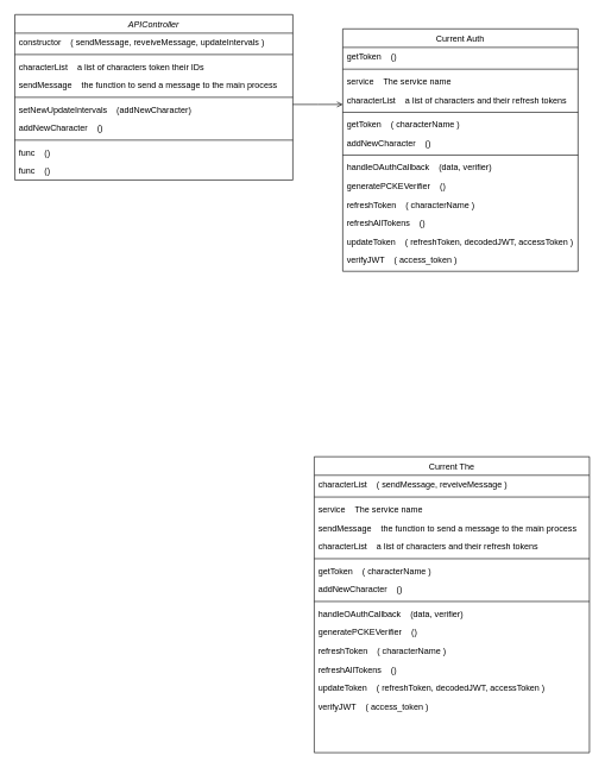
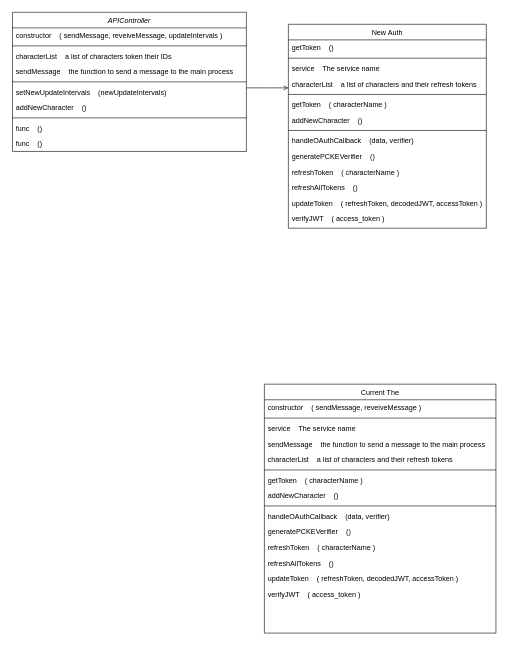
  <mxCell id="0" />
  <mxCell id="1" parent="0" />
  <mxCell id="2" value="APIController" style="swimlane;fontStyle=2;align=center;verticalAlign=top;childLayout=stackLayout;horizontal=1;startSize=26;horizontalStack=0;resizeParent=1;resizeLast=0;collapsible=1;marginBottom=0;rounded=0;shadow=0;strokeWidth=1;" parent="1" vertex="1"><mxGeometry x="20" y="20" width="390" height="232" as="geometry"><mxRectangle x="230" y="140" width="160" height="26" as="alternateBounds" /></mxGeometry></mxCell>
  <mxCell id="3" value="constructor    ( sendMessage, reveiveMessage, updateIntervals )" style="text;align=left;verticalAlign=top;spacingLeft=4;spacingRight=4;overflow=hidden;rotatable=0;points=[[0,0.5],[1,0.5]];portConstraint=eastwest;" vertex="1" parent="2"><mxGeometry y="26" width="390" height="26" as="geometry" /></mxCell>
  <mxCell id="4" value="" style="line;html=1;strokeWidth=1;align=left;verticalAlign=middle;spacingTop=-1;spacingLeft=3;spacingRight=3;rotatable=0;labelPosition=right;points=[];portConstraint=eastwest;" vertex="1" parent="2"><mxGeometry y="52" width="390" height="8" as="geometry" /></mxCell>
  <mxCell id="5" value="characterList    a list of characters token their IDs" style="text;align=left;verticalAlign=top;spacingLeft=4;spacingRight=4;overflow=hidden;rotatable=0;points=[[0,0.5],[1,0.5]];portConstraint=eastwest;rounded=0;shadow=0;html=0;" vertex="1" parent="2"><mxGeometry y="60" width="390" height="26" as="geometry" /></mxCell>
  <mxCell id="6" value="sendMessage    the function to send a message to the main process" style="text;align=left;verticalAlign=top;spacingLeft=4;spacingRight=4;overflow=hidden;rotatable=0;points=[[0,0.5],[1,0.5]];portConstraint=eastwest;rounded=0;shadow=0;html=0;" vertex="1" parent="2"><mxGeometry y="86" width="390" height="26" as="geometry" /></mxCell>
  <mxCell id="7" value="" style="line;html=1;strokeWidth=1;align=left;verticalAlign=middle;spacingTop=-1;spacingLeft=3;spacingRight=3;rotatable=0;labelPosition=right;points=[];portConstraint=eastwest;" parent="2" vertex="1"><mxGeometry y="112" width="390" height="8" as="geometry" /></mxCell>
- <mxCell id="8" value="setNewUpdateIntervals    (addNewCharacter)" style="text;align=left;verticalAlign=top;spacingLeft=4;spacingRight=4;overflow=hidden;rotatable=0;points=[[0,0.5],[1,0.5]];portConstraint=eastwest;rounded=0;shadow=0;html=0;" parent="2" vertex="1"><mxGeometry y="120" width="390" height="26" as="geometry" /></mxCell>
+ <mxCell id="8" value="setNewUpdateIntervals    (newUpdateIntervals)" style="text;align=left;verticalAlign=top;spacingLeft=4;spacingRight=4;overflow=hidden;rotatable=0;points=[[0,0.5],[1,0.5]];portConstraint=eastwest;rounded=0;shadow=0;html=0;" parent="2" vertex="1"><mxGeometry y="120" width="390" height="26" as="geometry" /></mxCell>
  <mxCell id="9" value="addNewCharacter    ()" style="text;align=left;verticalAlign=top;spacingLeft=4;spacingRight=4;overflow=hidden;rotatable=0;points=[[0,0.5],[1,0.5]];portConstraint=eastwest;rounded=0;shadow=0;html=0;" vertex="1" parent="2"><mxGeometry y="146" width="390" height="26" as="geometry" /></mxCell>
  <mxCell id="10" value="" style="line;html=1;strokeWidth=1;align=left;verticalAlign=middle;spacingTop=-1;spacingLeft=3;spacingRight=3;rotatable=0;labelPosition=right;points=[];portConstraint=eastwest;" vertex="1" parent="2"><mxGeometry y="172" width="390" height="8" as="geometry" /></mxCell>
  <mxCell id="11" value="func    ()" style="text;align=left;verticalAlign=top;spacingLeft=4;spacingRight=4;overflow=hidden;rotatable=0;points=[[0,0.5],[1,0.5]];portConstraint=eastwest;rounded=0;shadow=0;html=0;" vertex="1" parent="2"><mxGeometry y="180" width="390" height="26" as="geometry" /></mxCell>
  <mxCell id="12" value="func    ()" style="text;align=left;verticalAlign=top;spacingLeft=4;spacingRight=4;overflow=hidden;rotatable=0;points=[[0,0.5],[1,0.5]];portConstraint=eastwest;rounded=0;shadow=0;html=0;" vertex="1" parent="2"><mxGeometry y="206" width="390" height="26" as="geometry" /></mxCell>
- <mxCell id="13" value="Current Auth" style="swimlane;fontStyle=0;align=center;verticalAlign=top;childLayout=stackLayout;horizontal=1;startSize=26;horizontalStack=0;resizeParent=1;resizeLast=0;collapsible=1;marginBottom=0;rounded=0;shadow=0;strokeWidth=1;" parent="1" vertex="1"><mxGeometry x="480" y="40" width="330" height="340" as="geometry"><mxRectangle x="550" y="140" width="160" height="26" as="alternateBounds" /></mxGeometry></mxCell>
+ <mxCell id="13" value="New Auth" style="swimlane;fontStyle=0;align=center;verticalAlign=top;childLayout=stackLayout;horizontal=1;startSize=26;horizontalStack=0;resizeParent=1;resizeLast=0;collapsible=1;marginBottom=0;rounded=0;shadow=0;strokeWidth=1;" parent="1" vertex="1"><mxGeometry x="480" y="40" width="330" height="340" as="geometry"><mxRectangle x="550" y="140" width="160" height="26" as="alternateBounds" /></mxGeometry></mxCell>
  <mxCell id="14" value="getToken    ()" style="text;align=left;verticalAlign=top;spacingLeft=4;spacingRight=4;overflow=hidden;rotatable=0;points=[[0,0.5],[1,0.5]];portConstraint=eastwest;" parent="13" vertex="1"><mxGeometry y="26" width="330" height="26" as="geometry" /></mxCell>
  <mxCell id="15" value="" style="line;html=1;strokeWidth=1;align=left;verticalAlign=middle;spacingTop=-1;spacingLeft=3;spacingRight=3;rotatable=0;labelPosition=right;points=[];portConstraint=eastwest;" vertex="1" parent="13"><mxGeometry y="52" width="330" height="9" as="geometry" /></mxCell>
  <mxCell id="16" value="service    The service name&#10;" style="text;align=left;verticalAlign=top;spacingLeft=4;spacingRight=4;overflow=hidden;rotatable=0;points=[[0,0.5],[1,0.5]];portConstraint=eastwest;rounded=0;shadow=0;html=0;" vertex="1" parent="13"><mxGeometry y="61" width="330" height="26" as="geometry" /></mxCell>
  <mxCell id="17" value="characterList    a list of characters and their refresh tokens" style="text;align=left;verticalAlign=top;spacingLeft=4;spacingRight=4;overflow=hidden;rotatable=0;points=[[0,0.5],[1,0.5]];portConstraint=eastwest;rounded=0;shadow=0;html=0;" vertex="1" parent="13"><mxGeometry y="87" width="330" height="26" as="geometry" /></mxCell>
  <mxCell id="18" value="" style="line;html=1;strokeWidth=1;align=left;verticalAlign=middle;spacingTop=-1;spacingLeft=3;spacingRight=3;rotatable=0;labelPosition=right;points=[];portConstraint=eastwest;" vertex="1" parent="13"><mxGeometry y="113" width="330" height="8" as="geometry" /></mxCell>
  <mxCell id="19" value="getToken    ( characterName )" style="text;align=left;verticalAlign=top;spacingLeft=4;spacingRight=4;overflow=hidden;rotatable=0;points=[[0,0.5],[1,0.5]];portConstraint=eastwest;rounded=0;shadow=0;html=0;" parent="13" vertex="1"><mxGeometry y="121" width="330" height="26" as="geometry" /></mxCell>
  <mxCell id="20" value="addNewCharacter    ()" style="text;align=left;verticalAlign=top;spacingLeft=4;spacingRight=4;overflow=hidden;rotatable=0;points=[[0,0.5],[1,0.5]];portConstraint=eastwest;rounded=0;shadow=0;html=0;" parent="13" vertex="1"><mxGeometry y="147" width="330" height="26" as="geometry" /></mxCell>
  <mxCell id="21" value="" style="line;html=1;strokeWidth=1;align=left;verticalAlign=middle;spacingTop=-1;spacingLeft=3;spacingRight=3;rotatable=0;labelPosition=right;points=[];portConstraint=eastwest;" vertex="1" parent="13"><mxGeometry y="173" width="330" height="8" as="geometry" /></mxCell>
  <mxCell id="22" value="handleOAuthCallback    (data, verifier)" style="text;align=left;verticalAlign=top;spacingLeft=4;spacingRight=4;overflow=hidden;rotatable=0;points=[[0,0.5],[1,0.5]];portConstraint=eastwest;rounded=0;shadow=0;html=0;" parent="13" vertex="1"><mxGeometry y="181" width="330" height="26" as="geometry" /></mxCell>
  <mxCell id="23" value="generatePCKEVerifier    ()" style="text;align=left;verticalAlign=top;spacingLeft=4;spacingRight=4;overflow=hidden;rotatable=0;points=[[0,0.5],[1,0.5]];portConstraint=eastwest;rounded=0;shadow=0;html=0;" parent="13" vertex="1"><mxGeometry y="207" width="330" height="26" as="geometry" /></mxCell>
  <mxCell id="24" value="refreshToken    ( characterName )" style="text;align=left;verticalAlign=top;spacingLeft=4;spacingRight=4;overflow=hidden;rotatable=0;points=[[0,0.5],[1,0.5]];portConstraint=eastwest;" parent="13" vertex="1"><mxGeometry y="233" width="330" height="26" as="geometry" /></mxCell>
  <mxCell id="25" value="refreshAllTokens    ()" style="text;align=left;verticalAlign=top;spacingLeft=4;spacingRight=4;overflow=hidden;rotatable=0;points=[[0,0.5],[1,0.5]];portConstraint=eastwest;" vertex="1" parent="13"><mxGeometry y="259" width="330" height="26" as="geometry" /></mxCell>
  <mxCell id="26" value="updateToken    ( refreshToken, decodedJWT, accessToken )" style="text;align=left;verticalAlign=top;spacingLeft=4;spacingRight=4;overflow=hidden;rotatable=0;points=[[0,0.5],[1,0.5]];portConstraint=eastwest;" parent="13" vertex="1"><mxGeometry y="285" width="330" height="26" as="geometry" /></mxCell>
  <mxCell id="27" value="verifyJWT    ( access_token )" style="text;align=left;verticalAlign=top;spacingLeft=4;spacingRight=4;overflow=hidden;rotatable=0;points=[[0,0.5],[1,0.5]];portConstraint=eastwest;" vertex="1" parent="13"><mxGeometry y="311" width="330" height="26" as="geometry" /></mxCell>
  <mxCell id="28" value="" style="endArrow=open;shadow=0;strokeWidth=1;rounded=0;endFill=1;edgeStyle=elbowEdgeStyle;elbow=vertical;" parent="1" source="2" target="13" edge="1"><mxGeometry x="0.5" y="41" relative="1" as="geometry"><mxPoint x="390" y="92" as="sourcePoint" /><mxPoint x="550" y="92" as="targetPoint" /><mxPoint x="-40" y="32" as="offset" /></mxGeometry></mxCell>
  <mxCell id="29" value="Current The" style="swimlane;fontStyle=0;align=center;verticalAlign=top;childLayout=stackLayout;horizontal=1;startSize=26;horizontalStack=0;resizeParent=1;resizeLast=0;collapsible=1;marginBottom=0;rounded=0;shadow=0;strokeWidth=1;" vertex="1" parent="1"><mxGeometry x="440" y="640" width="386" height="415" as="geometry"><mxRectangle x="550" y="140" width="160" height="26" as="alternateBounds" /></mxGeometry></mxCell>
- <mxCell id="30" value="characterList    ( sendMessage, reveiveMessage )" style="text;align=left;verticalAlign=top;spacingLeft=4;spacingRight=4;overflow=hidden;rotatable=0;points=[[0,0.5],[1,0.5]];portConstraint=eastwest;" vertex="1" parent="29"><mxGeometry y="26" width="386" height="26" as="geometry" /></mxCell>
+ <mxCell id="30" value="constructor    ( sendMessage, reveiveMessage )" style="text;align=left;verticalAlign=top;spacingLeft=4;spacingRight=4;overflow=hidden;rotatable=0;points=[[0,0.5],[1,0.5]];portConstraint=eastwest;" vertex="1" parent="29"><mxGeometry y="26" width="386" height="26" as="geometry" /></mxCell>
  <mxCell id="31" value="" style="line;html=1;strokeWidth=1;align=left;verticalAlign=middle;spacingTop=-1;spacingLeft=3;spacingRight=3;rotatable=0;labelPosition=right;points=[];portConstraint=eastwest;" vertex="1" parent="29"><mxGeometry y="52" width="386" height="9" as="geometry" /></mxCell>
  <mxCell id="32" value="service    The service name&#10;" style="text;align=left;verticalAlign=top;spacingLeft=4;spacingRight=4;overflow=hidden;rotatable=0;points=[[0,0.5],[1,0.5]];portConstraint=eastwest;rounded=0;shadow=0;html=0;" vertex="1" parent="29"><mxGeometry y="61" width="386" height="26" as="geometry" /></mxCell>
  <mxCell id="33" value="sendMessage    the function to send a message to the main process" style="text;align=left;verticalAlign=top;spacingLeft=4;spacingRight=4;overflow=hidden;rotatable=0;points=[[0,0.5],[1,0.5]];portConstraint=eastwest;rounded=0;shadow=0;html=0;" vertex="1" parent="29"><mxGeometry y="87" width="386" height="26" as="geometry" /></mxCell>
  <mxCell id="34" value="characterList    a list of characters and their refresh tokens" style="text;align=left;verticalAlign=top;spacingLeft=4;spacingRight=4;overflow=hidden;rotatable=0;points=[[0,0.5],[1,0.5]];portConstraint=eastwest;rounded=0;shadow=0;html=0;" vertex="1" parent="29"><mxGeometry y="113" width="386" height="26" as="geometry" /></mxCell>
  <mxCell id="35" value="" style="line;html=1;strokeWidth=1;align=left;verticalAlign=middle;spacingTop=-1;spacingLeft=3;spacingRight=3;rotatable=0;labelPosition=right;points=[];portConstraint=eastwest;" vertex="1" parent="29"><mxGeometry y="139" width="386" height="8" as="geometry" /></mxCell>
  <mxCell id="36" value="getToken    ( characterName )" style="text;align=left;verticalAlign=top;spacingLeft=4;spacingRight=4;overflow=hidden;rotatable=0;points=[[0,0.5],[1,0.5]];portConstraint=eastwest;rounded=0;shadow=0;html=0;" vertex="1" parent="29"><mxGeometry y="147" width="386" height="26" as="geometry" /></mxCell>
  <mxCell id="37" value="addNewCharacter    ()" style="text;align=left;verticalAlign=top;spacingLeft=4;spacingRight=4;overflow=hidden;rotatable=0;points=[[0,0.5],[1,0.5]];portConstraint=eastwest;rounded=0;shadow=0;html=0;" vertex="1" parent="29"><mxGeometry y="173" width="386" height="26" as="geometry" /></mxCell>
  <mxCell id="38" value="" style="line;html=1;strokeWidth=1;align=left;verticalAlign=middle;spacingTop=-1;spacingLeft=3;spacingRight=3;rotatable=0;labelPosition=right;points=[];portConstraint=eastwest;" vertex="1" parent="29"><mxGeometry y="199" width="386" height="8" as="geometry" /></mxCell>
  <mxCell id="39" value="handleOAuthCallback    (data, verifier)" style="text;align=left;verticalAlign=top;spacingLeft=4;spacingRight=4;overflow=hidden;rotatable=0;points=[[0,0.5],[1,0.5]];portConstraint=eastwest;rounded=0;shadow=0;html=0;" vertex="1" parent="29"><mxGeometry y="207" width="386" height="26" as="geometry" /></mxCell>
  <mxCell id="40" value="generatePCKEVerifier    ()" style="text;align=left;verticalAlign=top;spacingLeft=4;spacingRight=4;overflow=hidden;rotatable=0;points=[[0,0.5],[1,0.5]];portConstraint=eastwest;rounded=0;shadow=0;html=0;" vertex="1" parent="29"><mxGeometry y="233" width="386" height="26" as="geometry" /></mxCell>
  <mxCell id="41" value="refreshToken    ( characterName )" style="text;align=left;verticalAlign=top;spacingLeft=4;spacingRight=4;overflow=hidden;rotatable=0;points=[[0,0.5],[1,0.5]];portConstraint=eastwest;" vertex="1" parent="29"><mxGeometry y="259" width="386" height="26" as="geometry" /></mxCell>
  <mxCell id="42" value="refreshAllTokens    ()" style="text;align=left;verticalAlign=top;spacingLeft=4;spacingRight=4;overflow=hidden;rotatable=0;points=[[0,0.5],[1,0.5]];portConstraint=eastwest;" vertex="1" parent="29"><mxGeometry y="285" width="386" height="26" as="geometry" /></mxCell>
  <mxCell id="43" value="updateToken    ( refreshToken, decodedJWT, accessToken )" style="text;align=left;verticalAlign=top;spacingLeft=4;spacingRight=4;overflow=hidden;rotatable=0;points=[[0,0.5],[1,0.5]];portConstraint=eastwest;" vertex="1" parent="29"><mxGeometry y="311" width="386" height="26" as="geometry" /></mxCell>
  <mxCell id="44" value="verifyJWT    ( access_token )" style="text;align=left;verticalAlign=top;spacingLeft=4;spacingRight=4;overflow=hidden;rotatable=0;points=[[0,0.5],[1,0.5]];portConstraint=eastwest;" vertex="1" parent="29"><mxGeometry y="337" width="386" height="26" as="geometry" /></mxCell>
